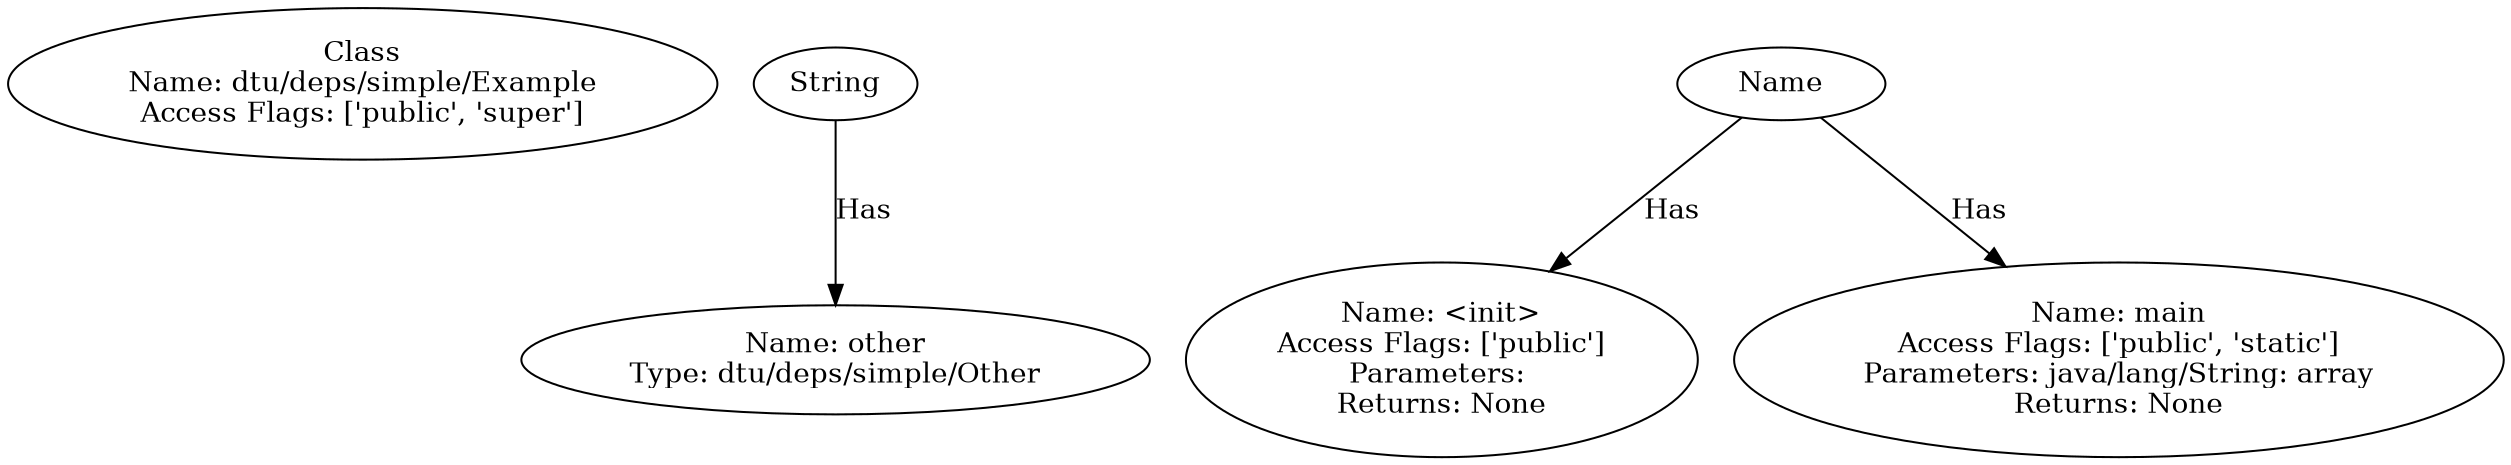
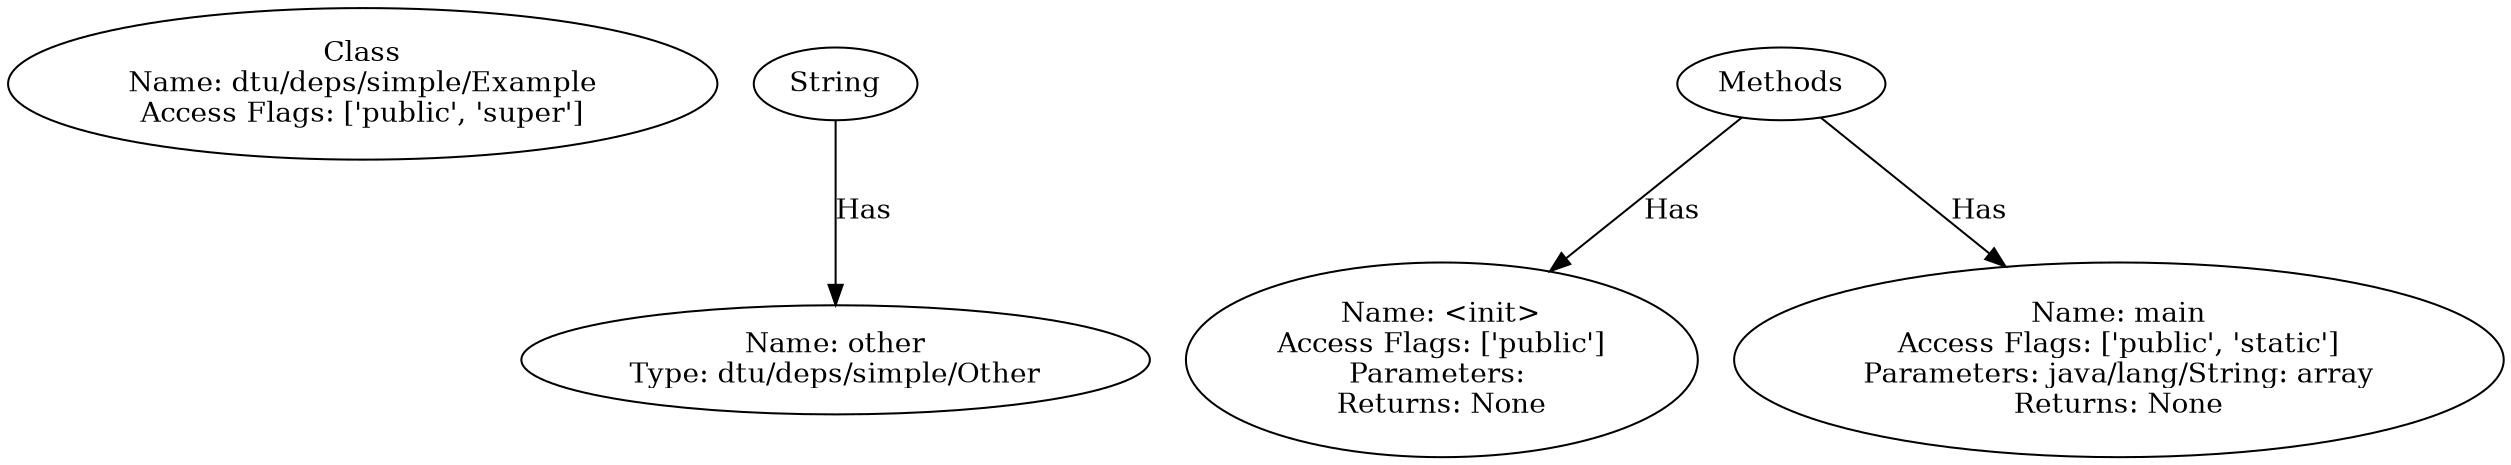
  digraph {
    n1 [label="Class\nName: dtu/deps/simple/Example\nAccess Flags: ['public', 'super']"]
    n2 [label=String]
    n3 [label="Name: other\nType: dtu/deps/simple/Other"]
-   n4 [label=Name]
+   n4 [label=Methods]
    n5 [label="Name: <init>\nAccess Flags: ['public']\nParameters: \nReturns: None"]
    n6 [label="Name: main\nAccess Flags: ['public', 'static']\nParameters: java/lang/String: array\nReturns: None"]
    n2 -> n3 [label=Has]
    n4 -> n5 [label=Has]
    n4 -> n6 [label=Has]
  }
